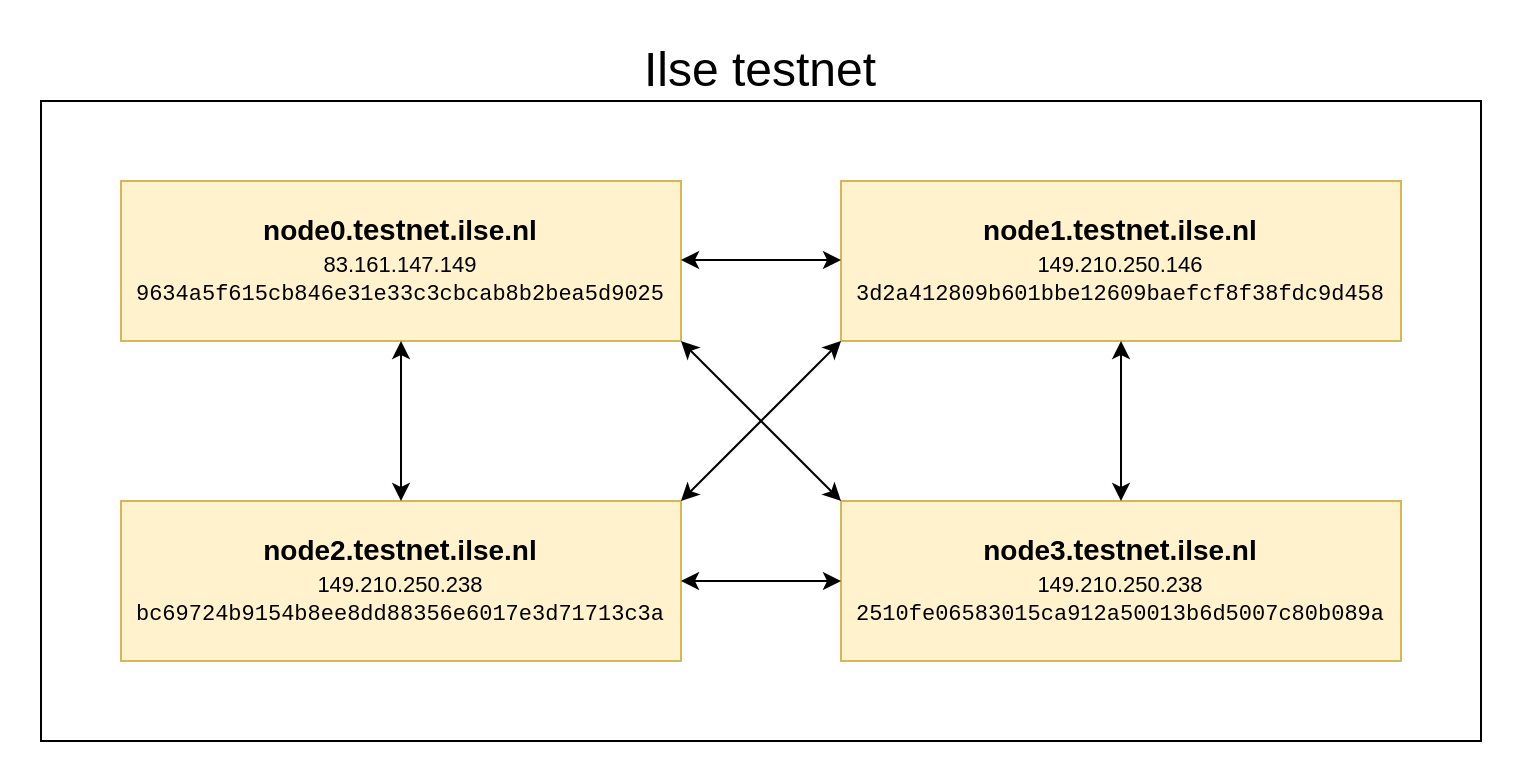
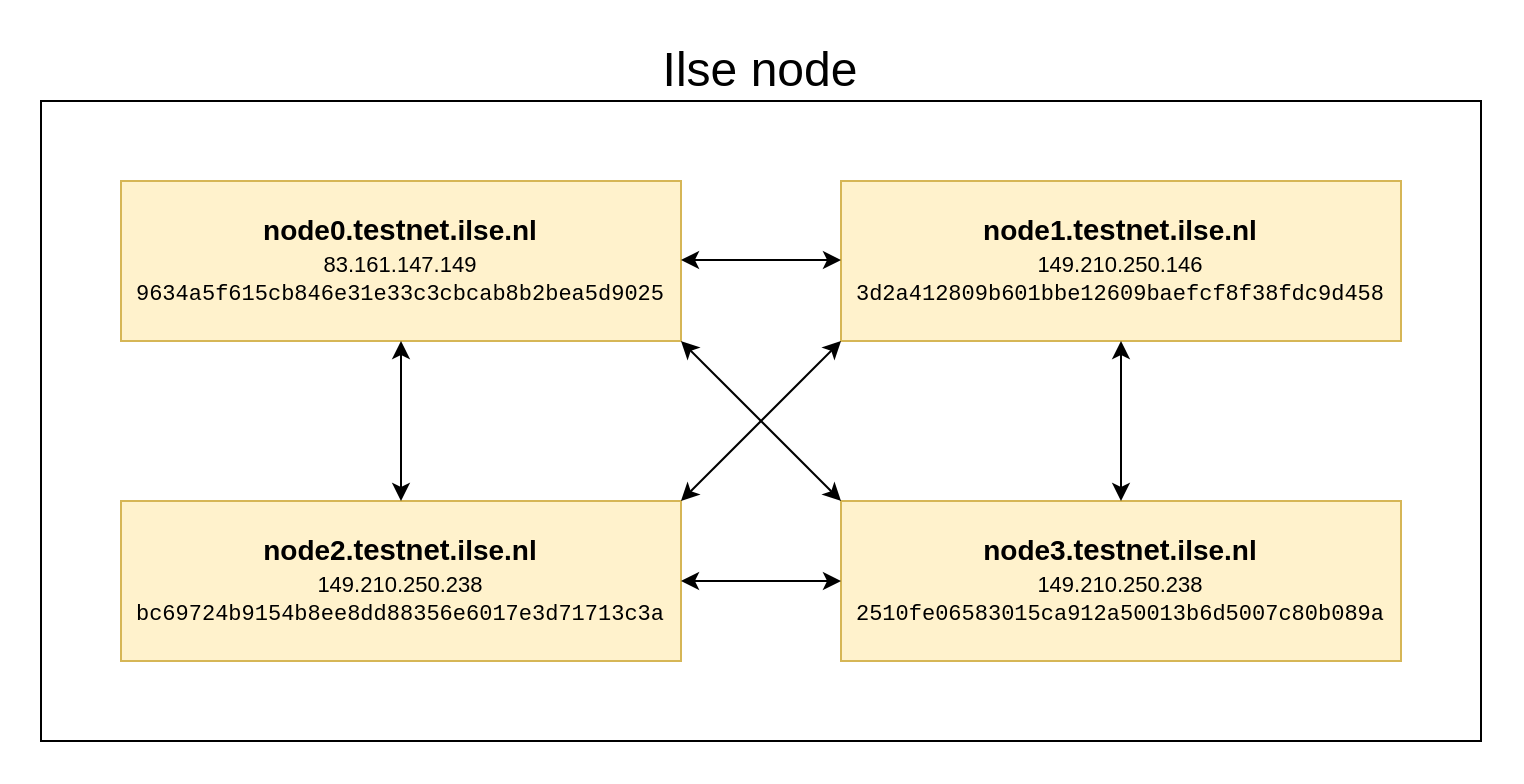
  <mxCell id="0" />
  <mxCell id="1" parent="0" />
  <mxCell id="2" value="&lt;h1&gt;&lt;br&gt;&lt;/h1&gt;" style="rounded=0;whiteSpace=wrap;html=1;fontSize=14;align=center;" vertex="1" parent="1"><mxGeometry x="20" y="50" width="720" height="320" as="geometry" /></mxCell>
  <mxCell id="3" value="&lt;b&gt;&lt;font style=&quot;font-size: 14px&quot;&gt;node0.&lt;/font&gt;&lt;/b&gt;&lt;span id=&quot;docs-internal-guid-7cc5f453-7fff-6f5f-665c-29763454acb6&quot;&gt;&lt;span style=&quot;font-size: 11pt ; font-family: &amp;#34;arial&amp;#34; ; background-color: transparent ; vertical-align: baseline&quot;&gt;&lt;b&gt;testnet.&lt;/b&gt;&lt;/span&gt;&lt;/span&gt;&lt;b&gt;&lt;font style=&quot;font-size: 14px&quot;&gt;ilse.nl&lt;/font&gt;&lt;/b&gt;&lt;br&gt;&lt;font style=&quot;font-size: 11px&quot;&gt;&lt;span&gt;83.161.147.149&lt;/span&gt;&lt;br&gt;&lt;span id=&quot;docs-internal-guid-fe6f931d-7fff-6ca8-1d08-4247d1960b84&quot;&gt;&lt;span style=&quot;font-family: &amp;#34;courier new&amp;#34; ; background-color: transparent ; vertical-align: baseline&quot;&gt;&lt;font style=&quot;font-size: 11px&quot;&gt;9634a5f615cb846e31e33c3cbcab8b2bea5d9025&lt;/font&gt;&lt;/span&gt;&lt;/span&gt;&lt;/font&gt;" style="rounded=0;whiteSpace=wrap;html=1;fillColor=#fff2cc;strokeColor=#d6b656;" vertex="1" parent="1"><mxGeometry x="60" y="90" width="280" height="80" as="geometry" /></mxCell>
  <mxCell id="4" value="&lt;b&gt;&lt;font style=&quot;font-size: 14px&quot;&gt;node1.&lt;/font&gt;&lt;/b&gt;&lt;b style=&quot;font-family: &amp;#34;arial&amp;#34; ; font-size: 14.667px&quot;&gt;testnet.&lt;/b&gt;&lt;b&gt;&lt;font style=&quot;font-size: 14px&quot;&gt;ilse.nl&lt;/font&gt;&lt;/b&gt;&lt;br&gt;&lt;font style=&quot;font-size: 11px&quot;&gt;149.210.250.146&lt;br&gt;&lt;span id=&quot;docs-internal-guid-83af1ca5-7fff-adc0-2fd1-b84874401c5e&quot;&gt;&lt;span style=&quot;font-family: &amp;#34;courier new&amp;#34; ; background-color: transparent ; vertical-align: baseline&quot;&gt;3d2a412809b601bbe12609baefcf8f38fdc9d458&lt;/span&gt;&lt;/span&gt;&lt;/font&gt;" style="rounded=0;whiteSpace=wrap;html=1;fillColor=#fff2cc;strokeColor=#d6b656;" vertex="1" parent="1"><mxGeometry x="420" y="90" width="280" height="80" as="geometry" /></mxCell>
  <mxCell id="5" value="&lt;b&gt;&lt;font style=&quot;font-size: 14px&quot;&gt;node2.&lt;/font&gt;&lt;/b&gt;&lt;b style=&quot;font-family: &amp;#34;arial&amp;#34; ; font-size: 14.667px&quot;&gt;testnet&lt;/b&gt;&lt;b&gt;&lt;font style=&quot;font-size: 14px&quot;&gt;.ilse.nl&lt;/font&gt;&lt;/b&gt;&lt;br&gt;&lt;font style=&quot;font-size: 11px&quot;&gt;149.210.250.238&lt;br&gt;&lt;span id=&quot;docs-internal-guid-3ea0bbb4-7fff-bc41-cd83-5de8d7ea7d7f&quot;&gt;&lt;span style=&quot;font-family: &amp;#34;courier new&amp;#34; ; background-color: transparent ; vertical-align: baseline&quot;&gt;bc69724b9154b8ee8dd88356e6017e3d71713c3a&lt;/span&gt;&lt;/span&gt;&lt;/font&gt;" style="rounded=0;whiteSpace=wrap;html=1;fillColor=#fff2cc;strokeColor=#d6b656;" vertex="1" parent="1"><mxGeometry x="60" y="250" width="280" height="80" as="geometry" /></mxCell>
  <mxCell id="6" value="&lt;b&gt;&lt;font style=&quot;font-size: 14px&quot;&gt;node3.&lt;/font&gt;&lt;/b&gt;&lt;b style=&quot;font-family: &amp;#34;arial&amp;#34; ; font-size: 14.667px&quot;&gt;testnet&lt;/b&gt;&lt;b&gt;&lt;font style=&quot;font-size: 14px&quot;&gt;.ilse.nl&lt;/font&gt;&lt;/b&gt;&lt;br&gt;&lt;font style=&quot;font-size: 11px&quot;&gt;149.210.250.238&lt;br&gt;&lt;span id=&quot;docs-internal-guid-3fdcc9ce-7fff-d0e9-f028-0e9515db7cc8&quot;&gt;&lt;span style=&quot;font-family: &amp;#34;courier new&amp;#34; ; background-color: transparent ; vertical-align: baseline&quot;&gt;2510fe06583015ca912a50013b6d5007c80b089a&lt;/span&gt;&lt;/span&gt;&lt;/font&gt;" style="rounded=0;whiteSpace=wrap;html=1;fillColor=#fff2cc;strokeColor=#d6b656;" vertex="1" parent="1"><mxGeometry x="420" y="250" width="280" height="80" as="geometry" /></mxCell>
  <mxCell id="7" value="" style="endArrow=classic;startArrow=classic;html=1;rounded=0;fontSize=24;entryX=0.5;entryY=1;entryDx=0;entryDy=0;" edge="1" parent="1" source="5" target="3"><mxGeometry width="50" height="50" relative="1" as="geometry"><mxPoint x="370" y="390" as="sourcePoint" /><mxPoint x="420" y="340" as="targetPoint" /></mxGeometry></mxCell>
  <mxCell id="8" value="" style="endArrow=classic;startArrow=classic;html=1;rounded=0;fontSize=24;entryX=0;entryY=0.5;entryDx=0;entryDy=0;exitX=1;exitY=0.5;exitDx=0;exitDy=0;" edge="1" parent="1" source="5" target="6"><mxGeometry width="50" height="50" relative="1" as="geometry"><mxPoint x="210" y="260" as="sourcePoint" /><mxPoint x="210" y="180" as="targetPoint" /></mxGeometry></mxCell>
  <mxCell id="9" value="" style="endArrow=classic;startArrow=classic;html=1;rounded=0;fontSize=24;entryX=0;entryY=0.5;entryDx=0;entryDy=0;exitX=1;exitY=0.5;exitDx=0;exitDy=0;" edge="1" parent="1"><mxGeometry width="50" height="50" relative="1" as="geometry"><mxPoint x="340" y="129.5" as="sourcePoint" /><mxPoint x="420" y="129.5" as="targetPoint" /></mxGeometry></mxCell>
  <mxCell id="10" value="" style="endArrow=classic;startArrow=classic;html=1;rounded=0;fontSize=24;entryX=0.5;entryY=0;entryDx=0;entryDy=0;exitX=0.5;exitY=1;exitDx=0;exitDy=0;" edge="1" parent="1" source="4" target="6"><mxGeometry width="50" height="50" relative="1" as="geometry"><mxPoint x="350" y="139.5" as="sourcePoint" /><mxPoint x="430" y="139.5" as="targetPoint" /></mxGeometry></mxCell>
  <mxCell id="11" value="" style="endArrow=classic;startArrow=classic;html=1;rounded=0;fontSize=24;entryX=0;entryY=0;entryDx=0;entryDy=0;exitX=1;exitY=1;exitDx=0;exitDy=0;" edge="1" parent="1" source="3" target="6"><mxGeometry width="50" height="50" relative="1" as="geometry"><mxPoint x="570" y="180" as="sourcePoint" /><mxPoint x="570" y="260" as="targetPoint" /></mxGeometry></mxCell>
  <mxCell id="12" value="" style="endArrow=classic;startArrow=classic;html=1;rounded=0;fontSize=24;entryX=1;entryY=0;entryDx=0;entryDy=0;exitX=0;exitY=1;exitDx=0;exitDy=0;" edge="1" parent="1" source="4" target="5"><mxGeometry width="50" height="50" relative="1" as="geometry"><mxPoint x="350" y="180" as="sourcePoint" /><mxPoint x="430" y="260" as="targetPoint" /></mxGeometry></mxCell>
- <mxCell id="13" value="Ilse testnet" style="text;html=1;strokeColor=none;fillColor=none;align=center;verticalAlign=middle;whiteSpace=wrap;rounded=0;fontSize=24;" vertex="1" parent="1"><mxGeometry x="300" y="20" width="160" height="30" as="geometry" /></mxCell>
+ <mxCell id="13" value="Ilse node" style="text;html=1;strokeColor=none;fillColor=none;align=center;verticalAlign=middle;whiteSpace=wrap;rounded=0;fontSize=24;" vertex="1" parent="1"><mxGeometry x="300" y="20" width="160" height="30" as="geometry" /></mxCell>
